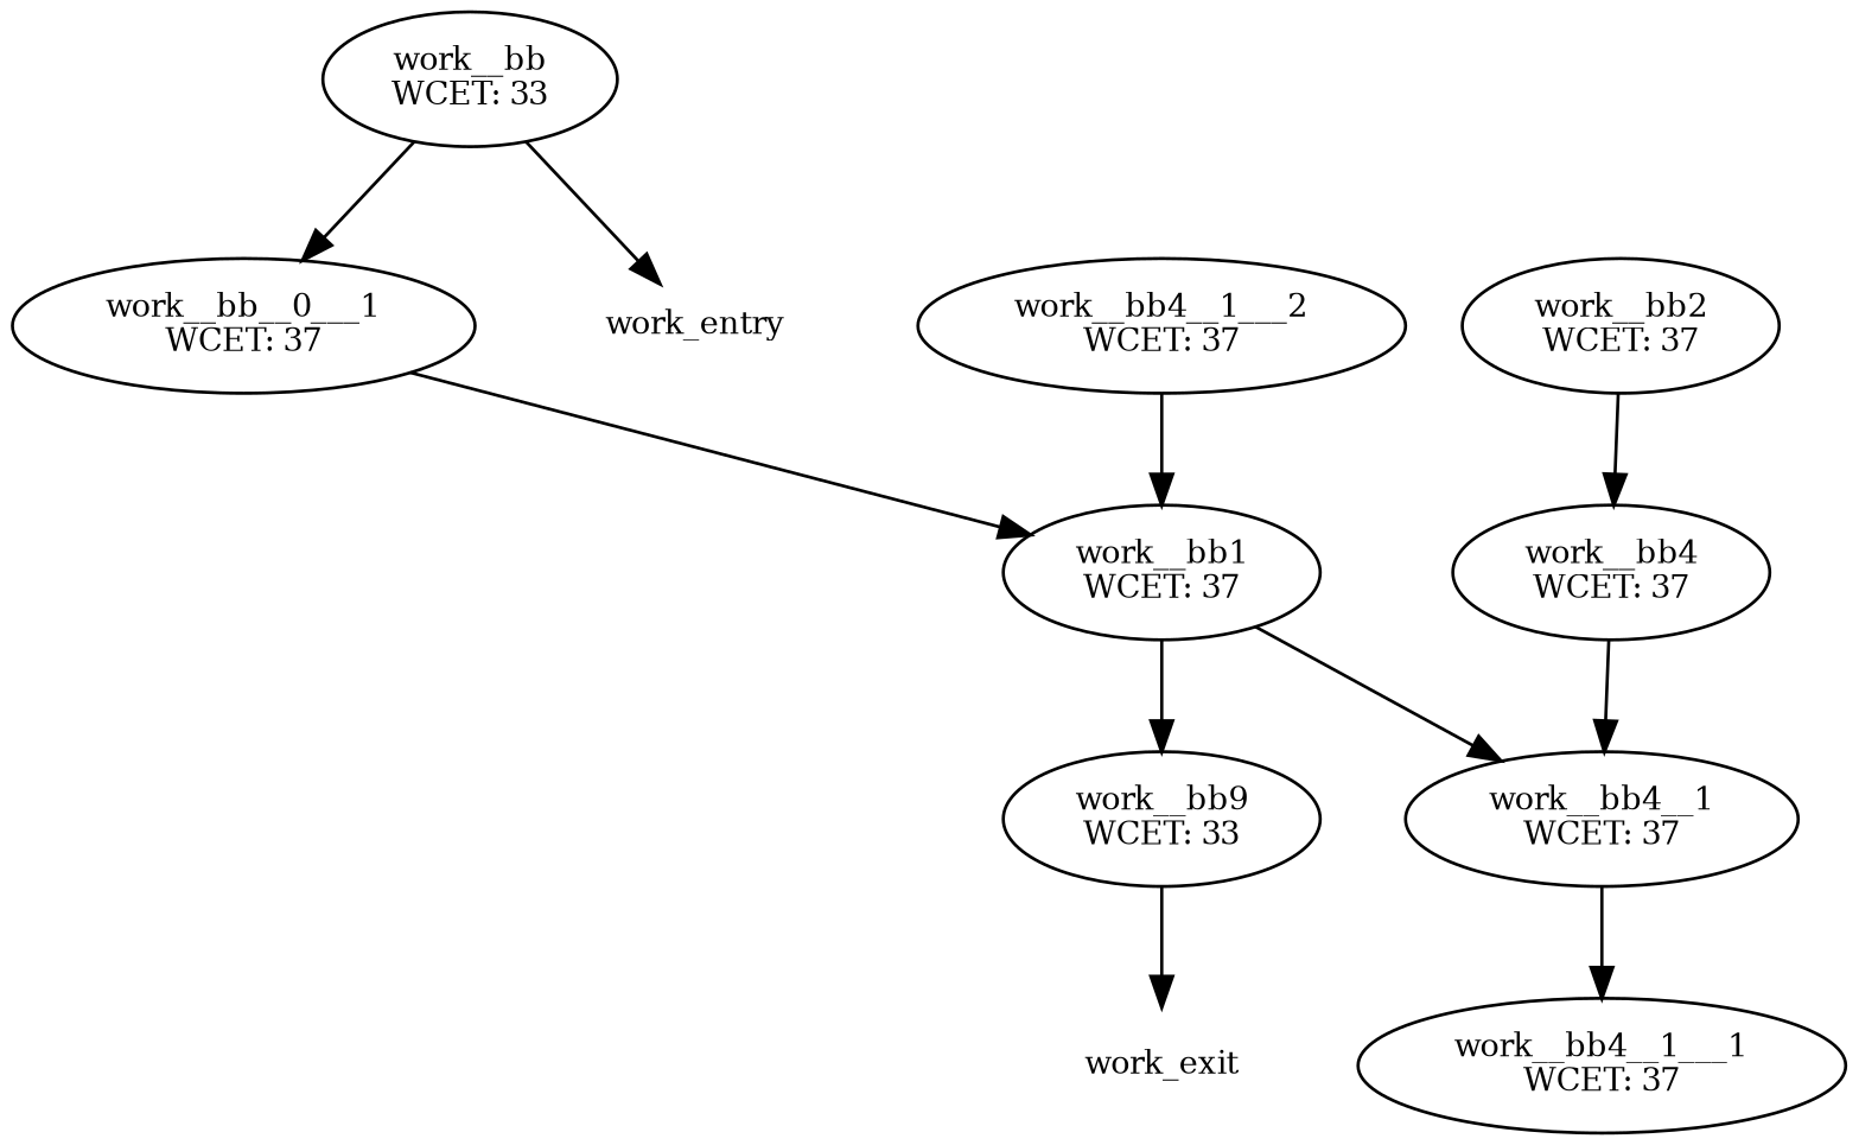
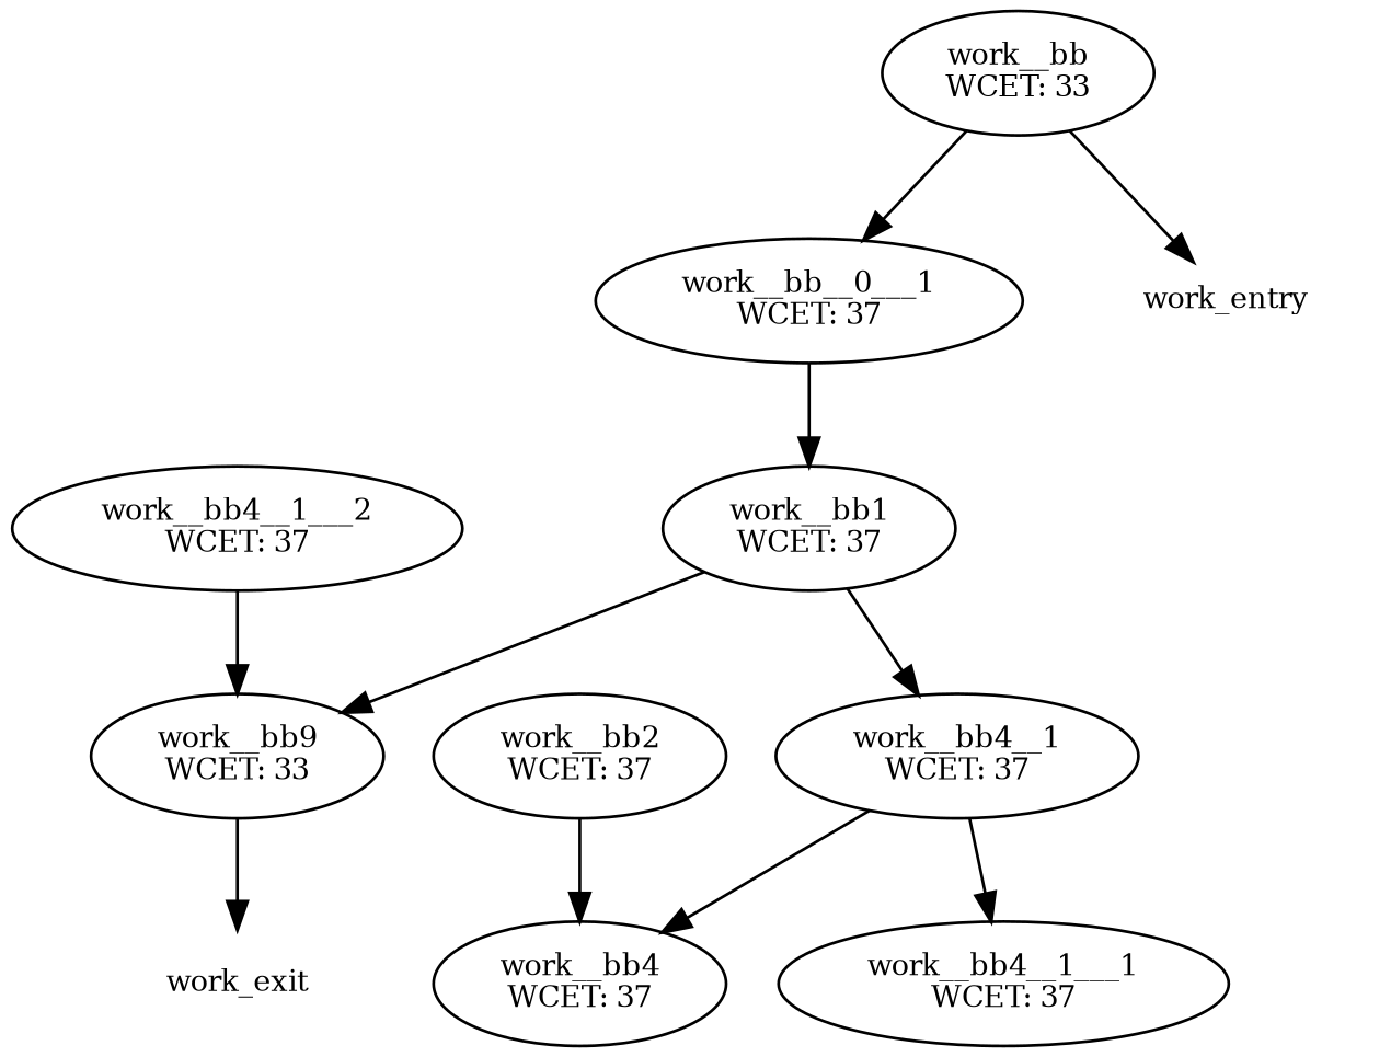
  digraph {
    fontsize=10
    rankdir=TB
    node [fontsize=10]
    n1 [label="work__bb\nWCET: 33" width=0.01]
    n2 [label="work__bb__0___1\nWCET: 37" width=0.01]
    n3 [label="work__bb1\nWCET: 37" width=0.01]
    n4 [label="work__bb2\nWCET: 37" width=0.01]
    n5 [label="work__bb9\nWCET: 33" width=0.01]
    n6 [label="work__bb4\nWCET: 37" width=0.01]
    n7 [label="work__bb4__1\nWCET: 37" width=0.01]
    n8 [label="work__bb4__1___1\nWCET: 37" width=0.01]
    n9 [label="work__bb4__1___2\nWCET: 37" width=0.01]
    work_exit [color=white width=0.01]
    work_entry [color=white height=0.01 width=0.01]
    subgraph sub_1 {
      n1
      n2
      n3
      n4
      n5
      n6
      n7
      n8
      n9
      work_exit
      work_entry
    }
    n1 -> n2
    n1 -> work_entry
    n2 -> n3
    n3 -> n5
    n3 -> n7
    n4 -> n6
    n5 -> work_exit
-   n6 -> n7
+   n7 -> n6
    n7 -> n8
-   n9 -> n3
+   n9 -> n5
  }
